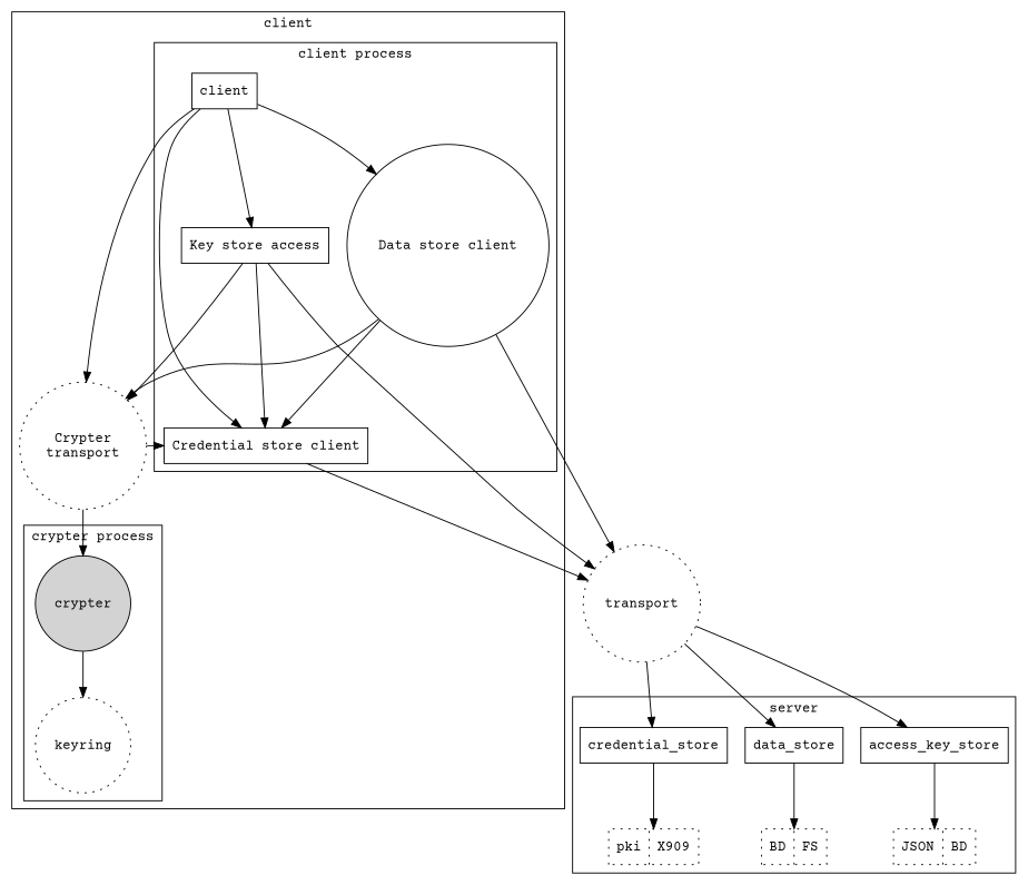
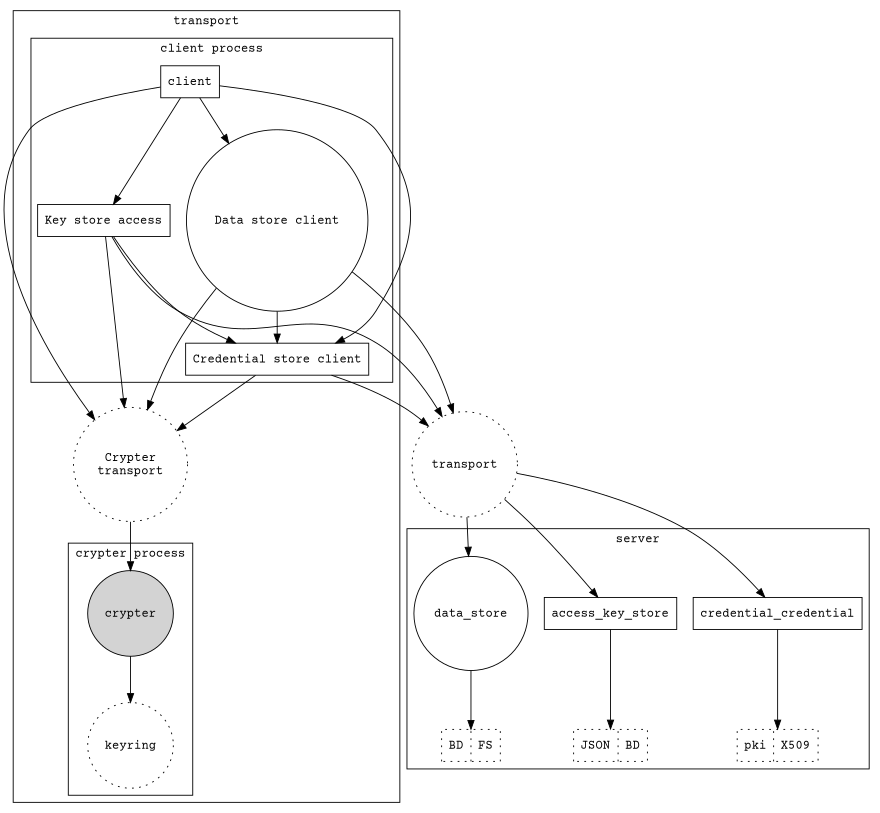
  digraph {
    fontname="Courier Prime"
    node [fontname="Courier Prime" shape=box]
    edge [fontname="Courier Prime"]
    crypter [shape=circle style=filled]
    n2 [label=keyring shape=circle style=dotted]
    client
    n4 [label="Credential store client"]
    n5 [label="Key store access"]
    n6 [label="Data store client" shape=circle]
    n7 [label="Crypter\ntransport" shape=circle style=dotted]
-   n8 [label="pki|X909" shape=record style=dotted]
+   n8 [label="pki|X509" shape=record style=dotted]
    n9 [label="JSON|BD" shape=record style=dotted]
    n10 [label="BD|FS" shape=record style=dotted]
-   credential_store
+   credential_store [label=credential_credential]
    access_key_store
-   data_store
+   data_store [shape=circle]
    transport [shape=circle style=dotted]
    subgraph cluster_1 {
-     label=client
+     label=transport
      n7
      subgraph cluster_2 {
        label="crypter process"
        crypter
        n2
      }
      subgraph cluster_3 {
        label="client process"
        client
        n4
        n5
        n6
      }
    }
    subgraph cluster_4 {
      label=server
      n8
      n9
      n10
      credential_store
      access_key_store
      data_store
    }
    crypter -> n2
    client -> n4
    client -> n5
    client -> n6
    client -> n7
-   n7 -> n4
+   n4 -> n7
    n4 -> transport
    n5 -> n4
    n5 -> n7
    n5 -> transport
    n6 -> n4
    n6 -> n7
    n6 -> transport
    n7 -> crypter
    credential_store -> n8
    access_key_store -> n9
    data_store -> n10
    transport -> credential_store
    transport -> access_key_store
    transport -> data_store
  }
